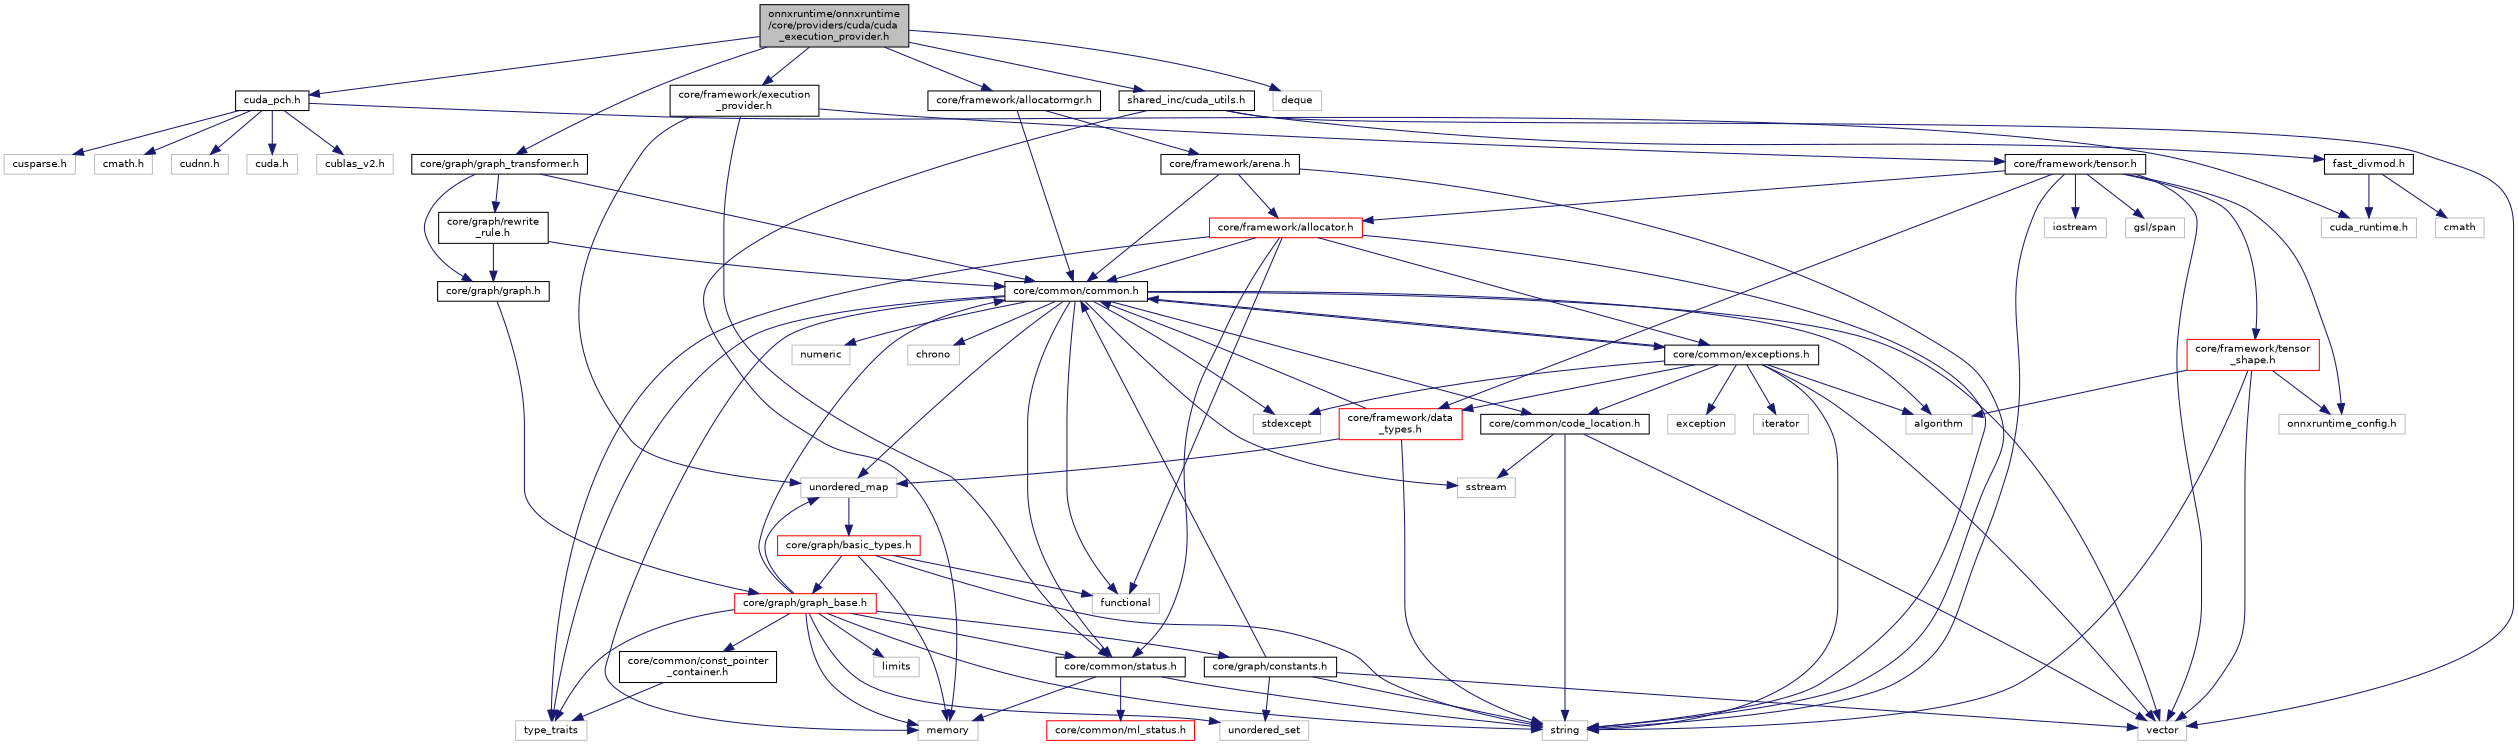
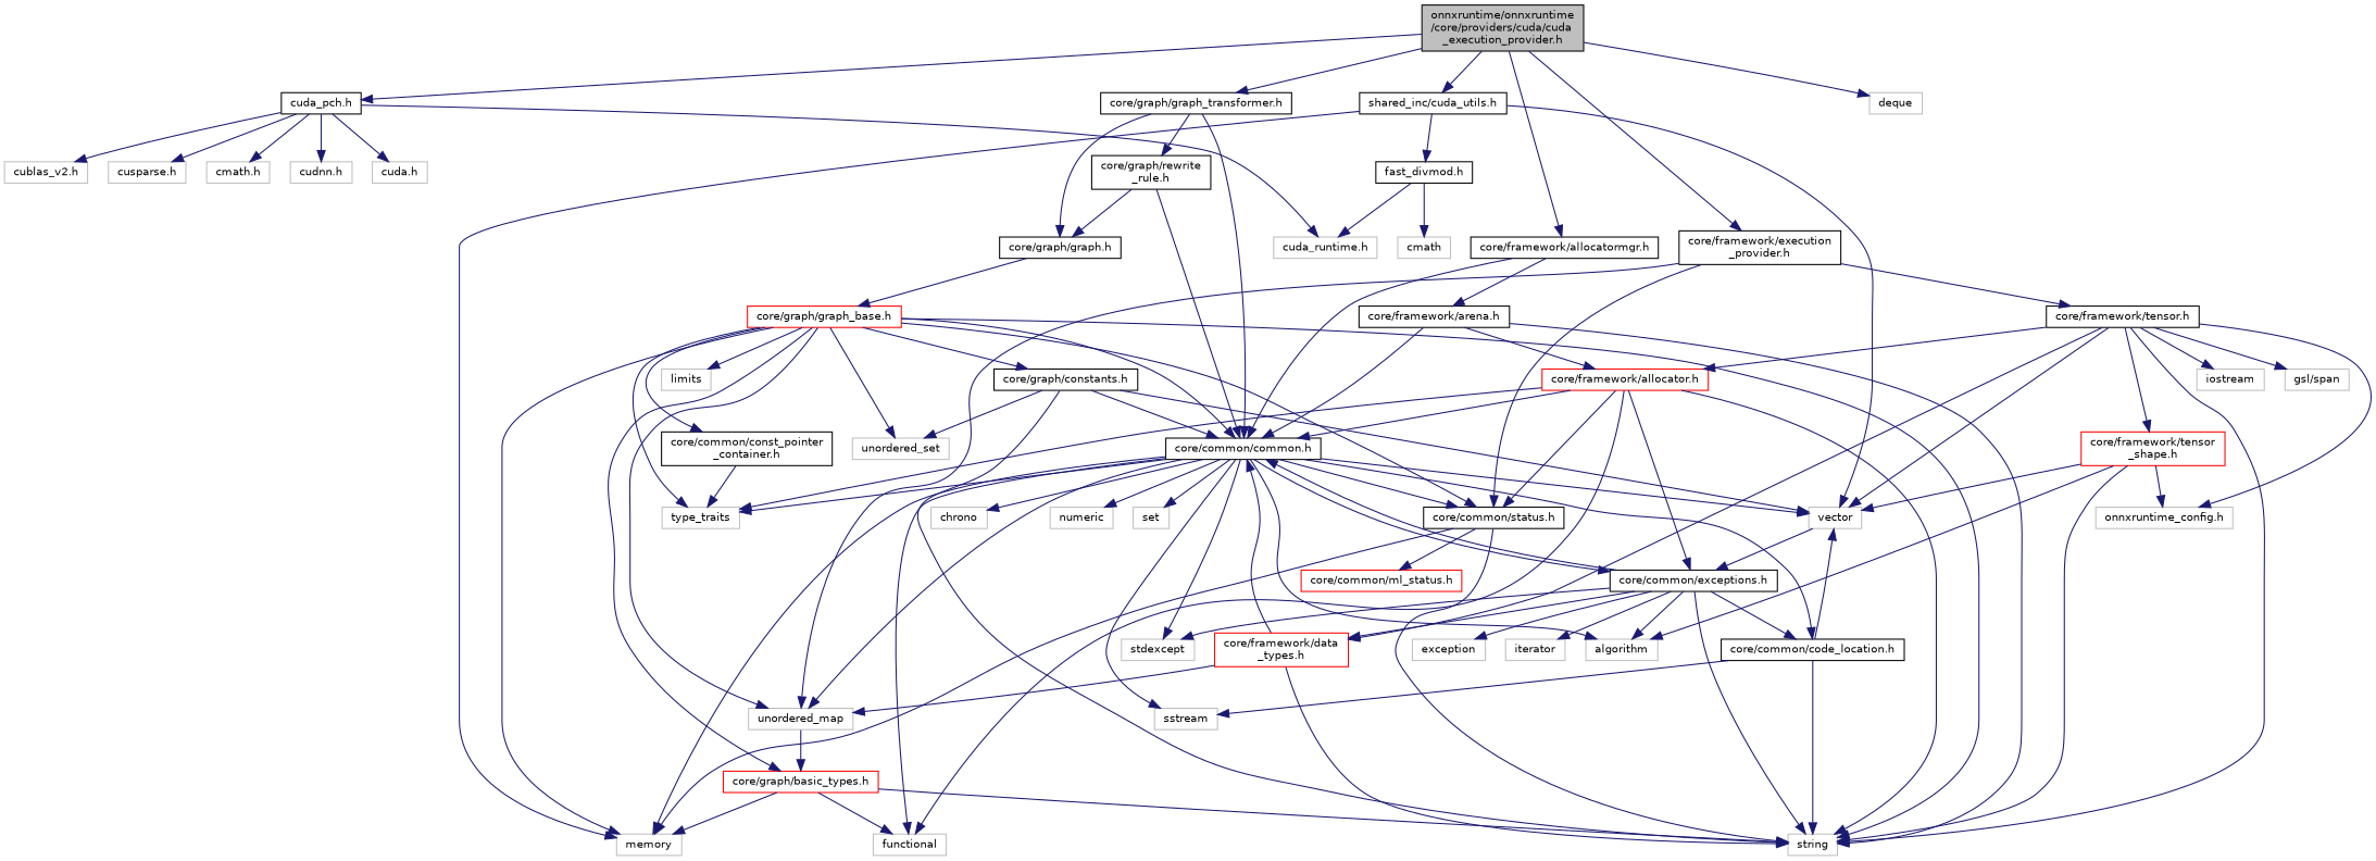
  digraph {
    node [color=grey75 fillcolor=white fontname=Helvetica fontsize=10 shape=record style=filled]
    edge [color=midnightblue fontname=Helvetica fontsize=10 labelfontname=Helvetica labelfontsize=10 style=solid]
    n1 [color=black fillcolor=grey75 fontcolor=black height=0.2 label="onnxruntime/onnxruntime\l/core/providers/cuda/cuda\l_execution_provider.h" width=0.4]
    n2 [color=black height=0.2 label="cuda_pch.h" width=0.4]
    n3 [color=black height=0.2 label="core/graph/graph_transformer.h" width=0.4]
    n4 [color=black height=0.2 label="core/framework/allocatormgr.h" width=0.4]
    n5 [color=black height=0.2 label="core/framework/execution\l_provider.h" width=0.4]
    n6 [color=black height=0.2 label="shared_inc/cuda_utils.h" width=0.4]
    n7 [height=0.2 label=deque width=0.4]
    n8 [height=0.2 label="cuda.h" width=0.4]
    n9 [height=0.2 label="cuda_runtime.h" width=0.4]
    n10 [height=0.2 label="cublas_v2.h" width=0.4]
    n11 [height=0.2 label="cusparse.h" width=0.4]
    n12 [height=0.2 label="cmath.h" width=0.4]
    n13 [height=0.2 label="cudnn.h" width=0.4]
    n14 [color=black height=0.2 label="core/common/common.h" width=0.4]
    n15 [color=black height=0.2 label="core/graph/graph.h" width=0.4]
    n16 [color=black height=0.2 label="core/graph/rewrite\l_rule.h" width=0.4]
    n17 [color=black height=0.2 label="core/framework/arena.h" width=0.4]
    n18 [height=0.2 label=unordered_map width=0.4]
    n19 [color=black height=0.2 label="core/common/status.h" width=0.4]
    n20 [color=black height=0.2 label="core/framework/tensor.h" width=0.4]
    n21 [height=0.2 label=memory width=0.4]
    n22 [height=0.2 label=vector width=0.4]
    n23 [color=black height=0.2 label="fast_divmod.h" width=0.4]
    n24 [height=0.2 label=algorithm width=0.4]
    n25 [height=0.2 label=functional width=0.4]
    n26 [height=0.2 label=numeric width=0.4]
+   n27 [height=0.2 label=set width=0.4]
    n28 [height=0.2 label=sstream width=0.4]
    n29 [height=0.2 label=type_traits width=0.4]
    n30 [height=0.2 label=chrono width=0.4]
    n31 [color=black height=0.2 label="core/common/code_location.h" width=0.4]
    n32 [color=black height=0.2 label="core/common/exceptions.h" width=0.4]
    n33 [height=0.2 label=stdexcept width=0.4]
    n34 [color=red height=0.2 label="core/graph/graph_base.h" width=0.4]
    n35 [height=0.2 label=string width=0.4]
    n36 [color=red height=0.2 label="core/graph/basic_types.h" width=0.4]
    n37 [height=0.2 label=exception width=0.4]
    n38 [height=0.2 label=iterator width=0.4]
    n39 [color=red height=0.2 label="core/framework/data\l_types.h" width=0.4]
    n40 [color=red height=0.2 label="core/common/ml_status.h" width=0.4]
    n41 [height=0.2 label=limits width=0.4]
    n42 [height=0.2 label=unordered_set width=0.4]
    n43 [color=black height=0.2 label="core/common/const_pointer\l_container.h" width=0.4]
    n44 [color=black height=0.2 label="core/graph/constants.h" width=0.4]
    n45 [color=red height=0.2 label="core/framework/allocator.h" width=0.4]
    n46 [height=0.2 label=iostream width=0.4]
    n47 [height=0.2 label="gsl/span" width=0.4]
    n48 [color=red height=0.2 label="core/framework/tensor\l_shape.h" width=0.4]
    n49 [height=0.2 label="onnxruntime_config.h" width=0.4]
    n50 [height=0.2 label=cmath width=0.4]
    n1 -> n2
    n1 -> n3
    n1 -> n4
    n1 -> n5
    n1 -> n6
    n1 -> n7
    n2 -> n8
    n2 -> n9
    n2 -> n10
    n2 -> n11
    n2 -> n12
    n2 -> n13
    n3 -> n14
    n3 -> n15
    n3 -> n16
    n4 -> n14
    n4 -> n17
    n5 -> n18
    n5 -> n19
    n5 -> n20
    n6 -> n21
    n6 -> n22
    n6 -> n23
    n14 -> n18
    n14 -> n19
    n14 -> n21
    n14 -> n22
    n14 -> n24
    n14 -> n25
    n14 -> n26
+   n14 -> n27
    n14 -> n28
    n14 -> n29
    n14 -> n30
    n14 -> n31
    n14 -> n32
    n14 -> n33
    n15 -> n34
    n16 -> n14
    n16 -> n15
    n17 -> n14
    n17 -> n35
    n17 -> n45
    n18 -> n36
    n19 -> n21
    n19 -> n35
    n19 -> n40
    n20 -> n22
    n20 -> n35
    n20 -> n39
    n20 -> n45
    n20 -> n46
    n20 -> n47
    n20 -> n48
    n20 -> n49
    n23 -> n9
    n23 -> n50
    n31 -> n22
    n31 -> n28
    n31 -> n35
    n32 -> n14
-   n32 -> n22
+   n22 -> n32
    n32 -> n24
    n32 -> n31
    n32 -> n33
    n32 -> n35
    n32 -> n37
    n32 -> n38
    n32 -> n39
    n34 -> n14
    n34 -> n18
    n34 -> n19
    n34 -> n21
    n34 -> n29
    n34 -> n35
-   n36 -> n34
+   n34 -> n36
    n34 -> n41
    n34 -> n42
    n34 -> n43
    n34 -> n44
    n36 -> n21
    n36 -> n25
    n36 -> n35
    n39 -> n14
    n39 -> n18
    n39 -> n35
    n43 -> n29
    n44 -> n14
    n44 -> n22
    n44 -> n35
    n44 -> n42
    n45 -> n14
    n45 -> n19
    n45 -> n25
    n45 -> n29
    n45 -> n32
    n45 -> n35
    n48 -> n22
    n48 -> n24
    n48 -> n35
    n48 -> n49
  }
